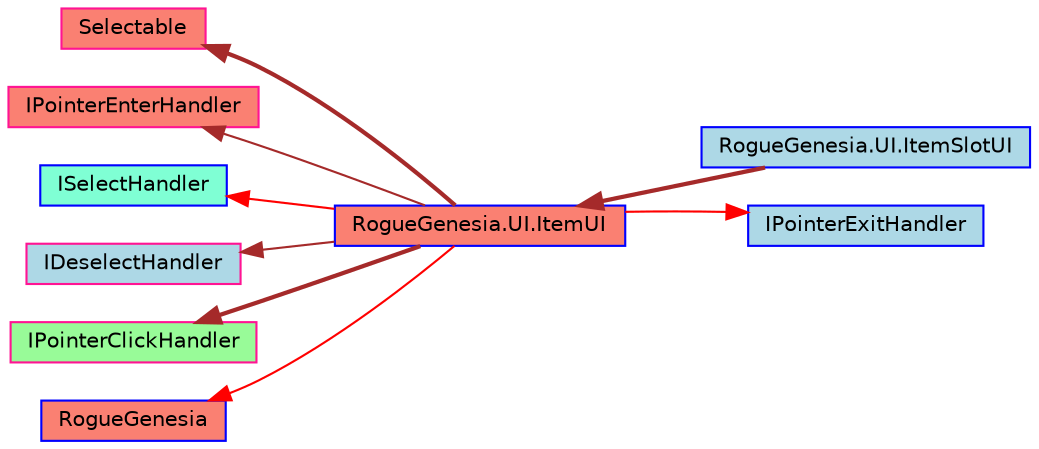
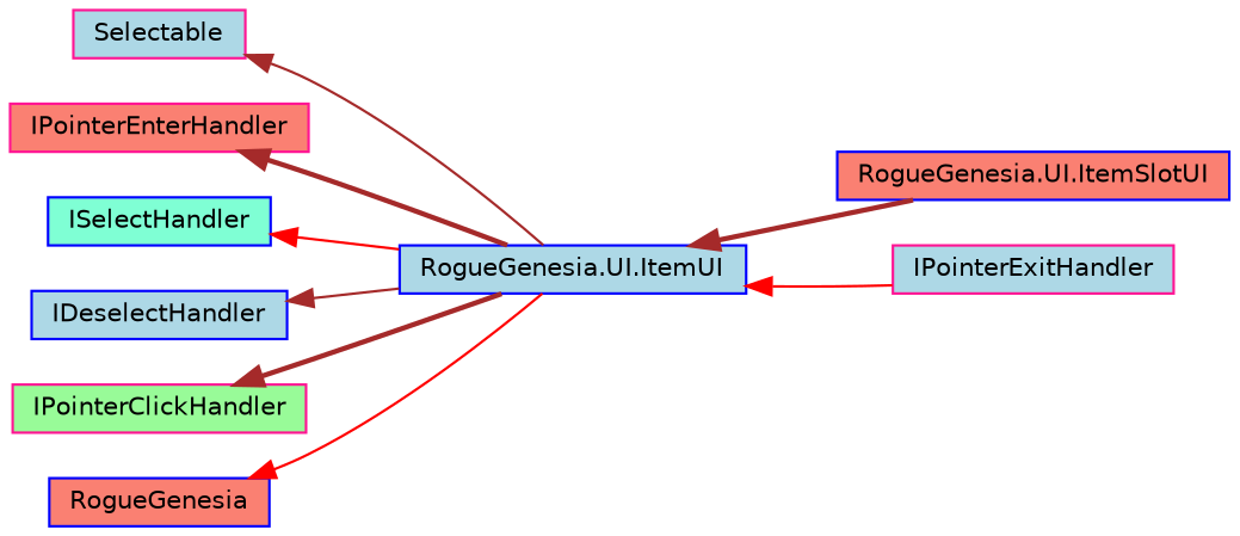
  digraph {
    rankdir=LR
    node [color=blue fillcolor=lightblue fontname=Helvetica fontsize=10 shape=box style=filled]
    edge [color=brown dir=back fontname=Helvetica fontsize=10 labelfontname=Helvetica labelfontsize=10 style=solid]
-   n1 [fillcolor=salmon fontcolor=black height=0.2 label="RogueGenesia.UI.ItemUI" width=0.4]
-   n2 [height=0.2 label="RogueGenesia.UI.ItemSlotUI" width=0.4]
-   n3 [color=deeppink fillcolor=salmon height=0.2 label=Selectable width=0.4]
+   n1 [fontcolor=black height=0.2 label="RogueGenesia.UI.ItemUI" width=0.4]
+   n2 [fillcolor=salmon height=0.2 label="RogueGenesia.UI.ItemSlotUI" width=0.4]
+   n3 [color=deeppink height=0.2 label=Selectable width=0.4]
    n4 [color=deeppink fillcolor=salmon height=0.2 label=IPointerEnterHandler width=0.4]
-   n5 [height=0.2 label=IPointerExitHandler width=0.4]
+   n5 [color=deeppink height=0.2 label=IPointerExitHandler width=0.4]
    n6 [fillcolor=aquamarine height=0.2 label=ISelectHandler width=0.4]
-   n7 [color=deeppink height=0.2 label=IDeselectHandler width=0.4]
+   n7 [height=0.2 label=IDeselectHandler width=0.4]
    n8 [color=deeppink fillcolor=palegreen height=0.2 label=IPointerClickHandler width=0.4]
    n9 [fillcolor=salmon height=0.2 label=RogueGenesia width=0.4]
    n1 -> n2 [style=bold]
-   n3 -> n1 [style=bold]
-   n4 -> n1
-   n5 -> n1 [color=red]
+   n3 -> n1
+   n4 -> n1 [style=bold]
+   n1 -> n5 [color=red]
    n6 -> n1 [color=red]
    n7 -> n1
    n8 -> n1 [style=bold]
    n9 -> n1 [color=red]
  }
